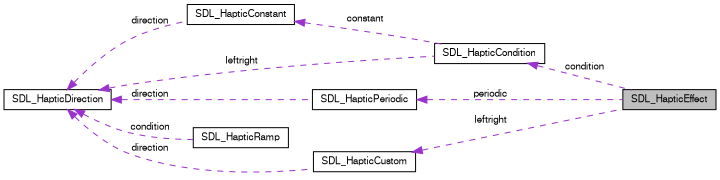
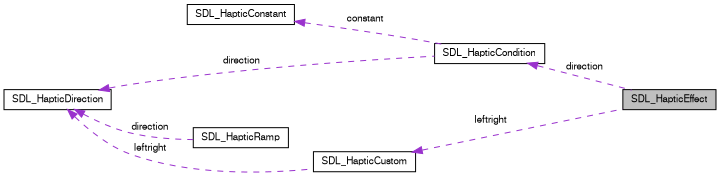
  digraph {
    rankdir=LR
    node [color=black fillcolor=white fontname=FreeSans fontsize=10 shape=record style=filled]
    edge [color=darkorchid3 dir=back fontname=FreeSans fontsize=10 labelfontname=FreeSans labelfontsize=10 style=dashed]
    n1 [fillcolor=grey75 fontcolor=black height=0.2 label=SDL_HapticEffect width=0.4]
    n2 [height=0.2 label=SDL_HapticConstant width=0.4]
    n3 [height=0.2 label=SDL_HapticCondition width=0.4]
    n4 [height=0.2 label=SDL_HapticDirection width=0.4]
-   n5 [height=0.2 label=SDL_HapticPeriodic width=0.4]
    n6 [height=0.2 label=SDL_HapticRamp width=0.4]
    n7 [height=0.2 label=SDL_HapticCustom width=0.4]
    n2 -> n3 [label=" constant"]
-   n3 -> n1 [label=" condition"]
-   n4 -> n2 [label=" direction"]
-   n4 -> n3 [label=" leftright"]
-   n4 -> n5 [label=" direction"]
-   n4 -> n6 [label=" condition"]
-   n4 -> n7 [label=" direction"]
-   n5 -> n1 [label=" periodic"]
+   n3 -> n1 [label=" direction"]
+   n4 -> n3 [label=" direction"]
+   n4 -> n6 [label=" direction"]
+   n4 -> n7 [label=" leftright"]
    n7 -> n1 [label=" leftright"]
  }
